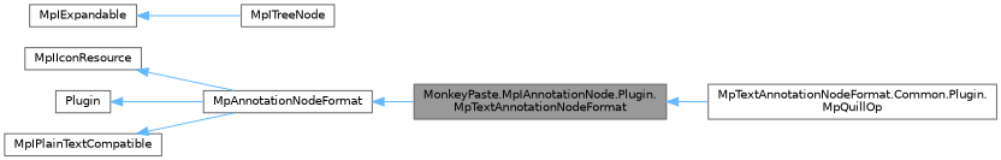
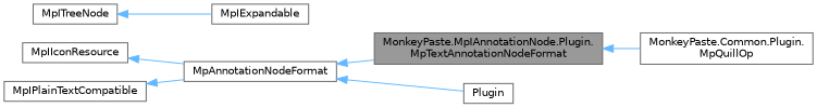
  digraph {
    rankdir=LR
    node [color=gray40 fillcolor=white fontname=Helvetica fontsize=10 shape=box style=filled]
    edge [color=steelblue1 dir=back fontname=Helvetica fontsize=10 labelfontname=Helvetica labelfontsize=10 style=solid]
    n1 [fillcolor=grey60 fontcolor=black height=0.2 label="MonkeyPaste.MpIAnnotationNode.Plugin.\lMpTextAnnotationNodeFormat" width=0.4]
-   n2 [height=0.2 label="MpTextAnnotationNodeFormat.Common.Plugin.\lMpQuillOp" width=0.4]
+   n2 [height=0.2 label="MonkeyPaste.Common.Plugin.\lMpQuillOp" width=0.4]
    n3 [height=0.2 label=MpAnnotationNodeFormat width=0.4]
    n4 [height=0.2 label=MpIIconResource width=0.4]
    n5 [height=0.2 label=Plugin width=0.4]
    n6 [height=0.2 label=MpITreeNode width=0.4]
    n7 [height=0.2 label=MpIExpandable width=0.4]
    n8 [height=0.2 label=MpIPlainTextCompatible width=0.4]
    n1 -> n2
    n3 -> n1
    n4 -> n3
-   n5 -> n3
-   n7 -> n6
+   n3 -> n5
+   n6 -> n7
    n8 -> n3
  }
